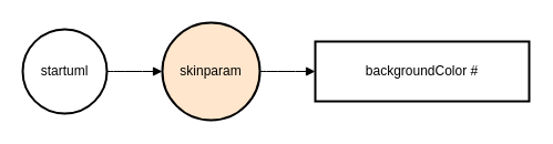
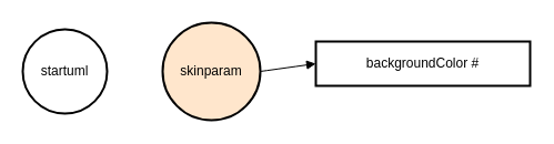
  <mxCell id="0" />
  <mxCell id="1" parent="0" />
  <mxCell id="2" value="startuml" style="ellipse;aspect=fixed;strokeWidth=2;whiteSpace=wrap;" vertex="1" parent="1"><mxGeometry x="20" y="26" width="76" height="76" as="geometry" /></mxCell>
  <mxCell id="3" value="skinparam" style="ellipse;aspect=fixed;strokeWidth=2;whiteSpace=wrap;fillColor=#ffe6cc;" vertex="1" parent="1"><mxGeometry x="146" y="20" width="88" height="88" as="geometry" /></mxCell>
- <mxCell id="4" value="backgroundColor #" style="whiteSpace=wrap;strokeWidth=2;" vertex="1" parent="1"><mxGeometry x="284" y="37" width="193" height="54" as="geometry" /></mxCell>
- <mxCell id="5" value="" style="curved=1;startArrow=none;endArrow=block;exitX=0.99;exitY=0.5;entryX=-0.01;entryY=0.5;" edge="1" parent="1" source="2" target="3"><mxGeometry relative="1" as="geometry"><Array as="points" /></mxGeometry></mxCell>
+ <mxCell id="4" value="backgroundColor #" style="whiteSpace=wrap;strokeWidth=2;" vertex="1" parent="1"><mxGeometry x="284" y="37" width="193" height="40" as="geometry" /></mxCell>
  <mxCell id="6" value="" style="curved=1;startArrow=none;endArrow=block;exitX=1;exitY=0.5;entryX=0;entryY=0.5;" edge="1" parent="1" source="3" target="4"><mxGeometry relative="1" as="geometry"><Array as="points" /></mxGeometry></mxCell>
